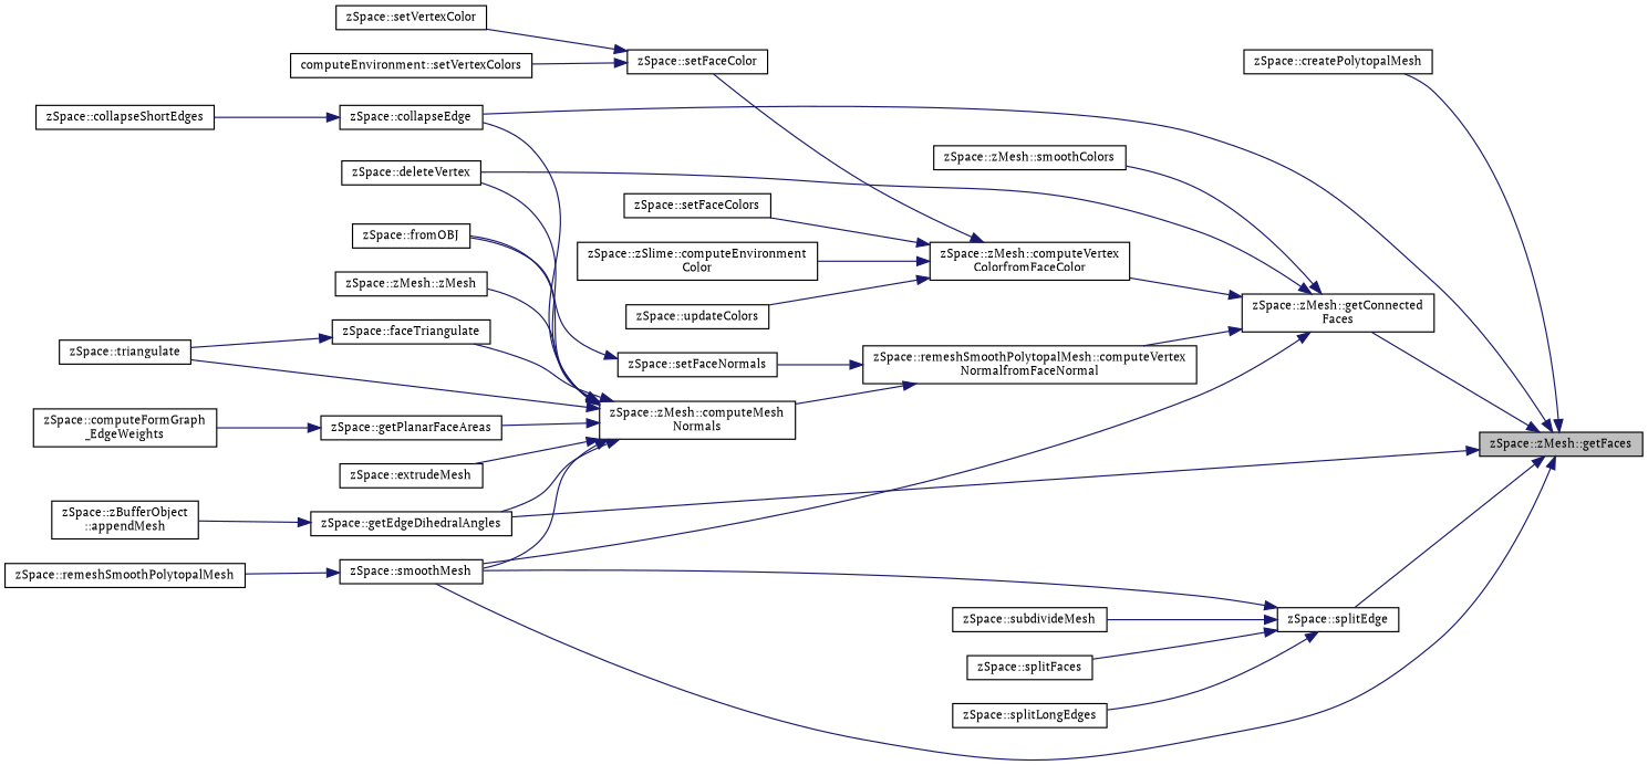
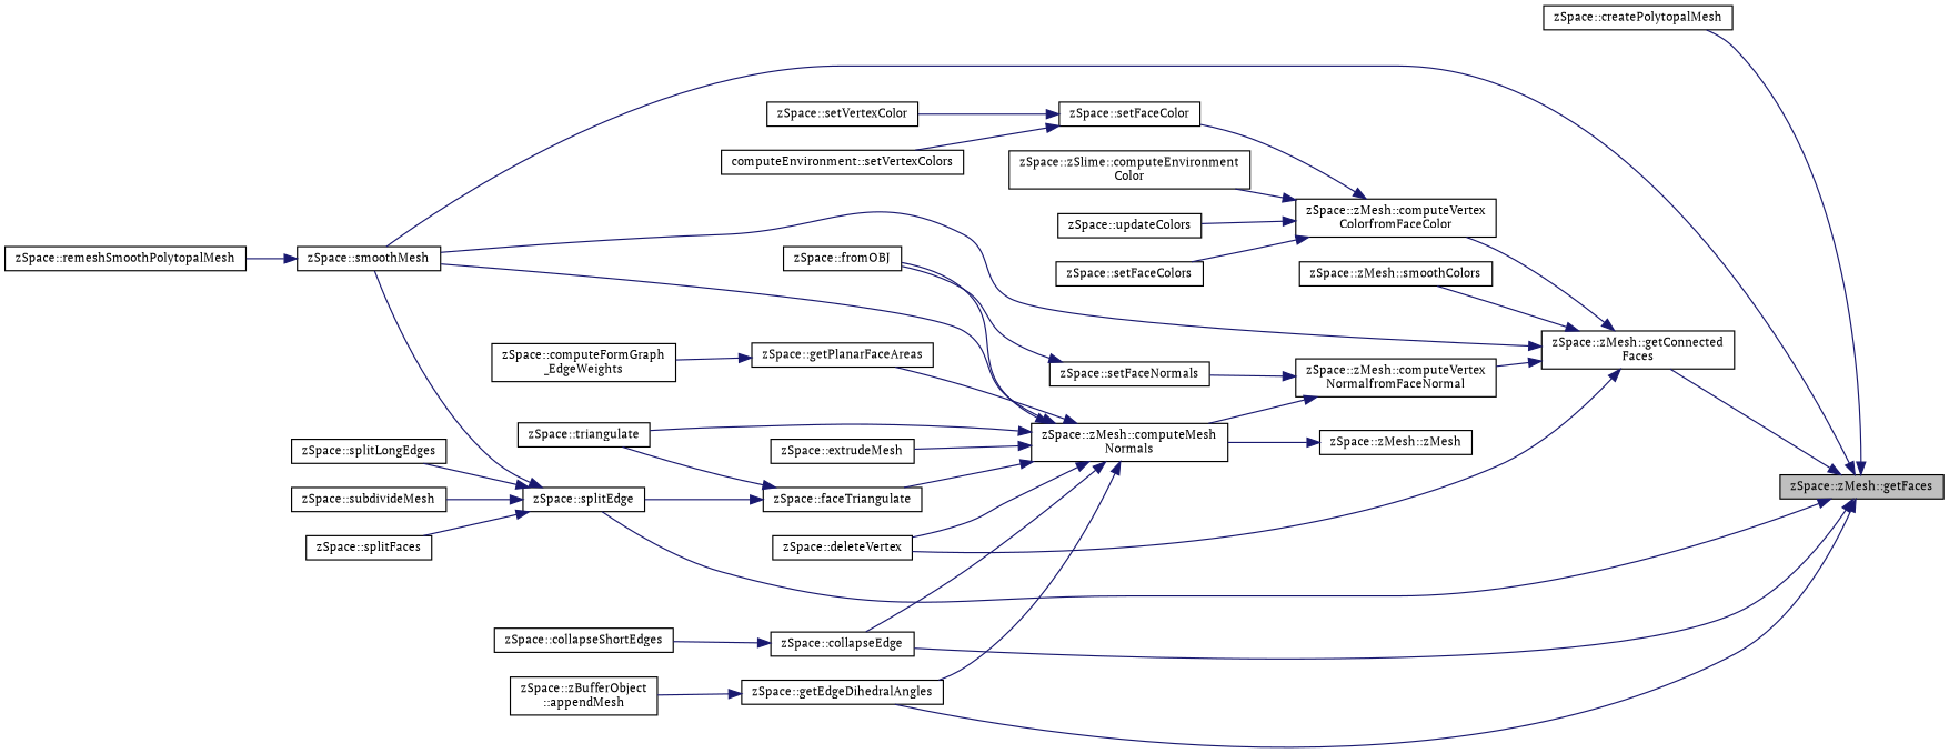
  digraph {
    fontname="PT Serif"
    rankdir=RL
    node [color=black fillcolor=white fontname="PT Serif" fontsize=10 shape=record style=filled]
    edge [color=midnightblue dir=back fontname="PT Serif" fontsize=10 labelfontname=Helvetica labelfontsize=10 style=solid]
    n1 [fillcolor=grey75 fontcolor=black height=0.2 label="zSpace::zMesh::getFaces" width=0.4]
    n2 [height=0.2 label="zSpace::createPolytopalMesh" width=0.4]
    n3 [height=0.2 label="zSpace::zMesh::getConnected\lFaces" width=0.4]
    n4 [height=0.2 label="zSpace::splitEdge" width=0.4]
    n5 [height=0.2 label="zSpace::smoothMesh" width=0.4]
    n6 [height=0.2 label="zSpace::collapseEdge" width=0.4]
    n7 [height=0.2 label="zSpace::getEdgeDihedralAngles" width=0.4]
    n8 [height=0.2 label="zSpace::zMesh::computeVertex\lColorfromFaceColor" width=0.4]
    n9 [height=0.2 label="zSpace::zMesh::smoothColors" width=0.4]
-   n10 [height=0.2 label="zSpace::remeshSmoothPolytopalMesh::computeVertex\lNormalfromFaceNormal" width=0.4]
+   n10 [height=0.2 label="zSpace::zMesh::computeVertex\lNormalfromFaceNormal" width=0.4]
    n11 [height=0.2 label="zSpace::deleteVertex" width=0.4]
    n12 [height=0.2 label="zSpace::subdivideMesh" width=0.4]
    n13 [height=0.2 label="zSpace::splitFaces" width=0.4]
    n14 [height=0.2 label="zSpace::splitLongEdges" width=0.4]
    n15 [height=0.2 label="zSpace::remeshSmoothPolytopalMesh" width=0.4]
    n16 [height=0.2 label="zSpace::collapseShortEdges" width=0.4]
    n17 [height=0.2 label="zSpace::zBufferObject\l::appendMesh" width=0.4]
    n18 [height=0.2 label="zSpace::zSlime::computeEnvironment\lColor" width=0.4]
    n19 [height=0.2 label="zSpace::updateColors" width=0.4]
    n20 [height=0.2 label="zSpace::setFaceColor" width=0.4]
    n21 [height=0.2 label="zSpace::setFaceColors" width=0.4]
    n22 [height=0.2 label="zSpace::zMesh::computeMesh\lNormals" width=0.4]
    n23 [height=0.2 label="zSpace::setFaceNormals" width=0.4]
    n24 [height=0.2 label="zSpace::setVertexColor" width=0.4]
    n25 [height=0.2 label="computeEnvironment::setVertexColors" width=0.4]
    n26 [height=0.2 label="zSpace::zMesh::zMesh" width=0.4]
    n27 [height=0.2 label="zSpace::faceTriangulate" width=0.4]
    n28 [height=0.2 label="zSpace::triangulate" width=0.4]
    n29 [height=0.2 label="zSpace::getPlanarFaceAreas" width=0.4]
    n30 [height=0.2 label="zSpace::extrudeMesh" width=0.4]
    n31 [height=0.2 label="zSpace::fromOBJ" width=0.4]
    n32 [height=0.2 label="zSpace::computeFormGraph\l_EdgeWeights" width=0.4]
    n1 -> n2
    n1 -> n3
    n1 -> n4
    n1 -> n5
    n1 -> n6
    n1 -> n7
    n3 -> n5
    n3 -> n8
    n3 -> n9
    n3 -> n10
    n3 -> n11
    n4 -> n5
    n4 -> n12
    n4 -> n13
    n4 -> n14
    n5 -> n15
    n6 -> n16
    n7 -> n17
    n8 -> n18
    n8 -> n19
    n8 -> n20
    n8 -> n21
    n10 -> n22
    n10 -> n23
    n20 -> n24
    n20 -> n25
    n22 -> n5
    n22 -> n6
    n22 -> n7
    n22 -> n11
-   n22 -> n26
+   n26 -> n22
    n22 -> n27
    n22 -> n28
    n22 -> n29
    n22 -> n30
    n22 -> n31
    n23 -> n31
+   n27 -> n4
    n27 -> n28
    n29 -> n32
  }
